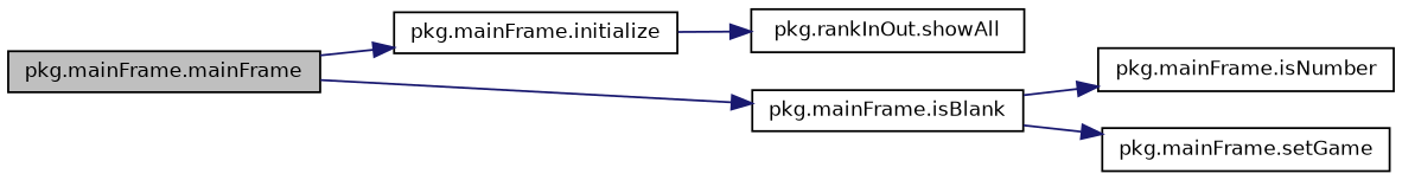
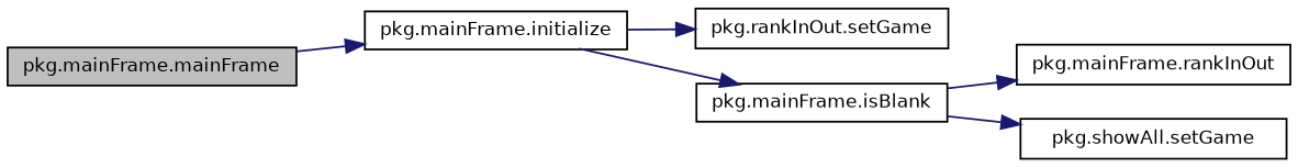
  digraph {
    rankdir=LR
    node [color=black fillcolor=white fontname=Helvetica fontsize=10 shape=record style=filled]
    edge [color=midnightblue fontname=Helvetica fontsize=10 labelfontname=Helvetica labelfontsize=10 style=solid]
    n1 [fillcolor=grey75 fontcolor=black height=0.2 label="pkg.mainFrame.mainFrame" width=0.4]
    n2 [height=0.2 label="pkg.mainFrame.initialize" width=0.4]
-   n3 [height=0.2 label="pkg.rankInOut.showAll" width=0.4]
+   n3 [height=0.2 label="pkg.rankInOut.setGame" width=0.4]
    n4 [height=0.2 label="pkg.mainFrame.isBlank" width=0.4]
-   n5 [height=0.2 label="pkg.mainFrame.isNumber" width=0.4]
-   n6 [height=0.2 label="pkg.mainFrame.setGame" width=0.4]
+   n5 [height=0.2 label="pkg.mainFrame.rankInOut" width=0.4]
+   n6 [height=0.2 label="pkg.showAll.setGame" width=0.4]
    n1 -> n2
    n2 -> n3
-   n1 -> n4
+   n2 -> n4
    n4 -> n5
    n4 -> n6
  }
